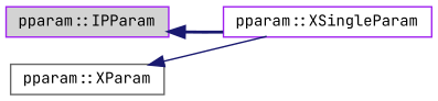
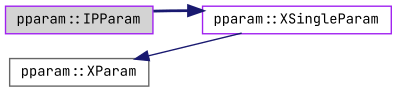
  digraph {
    fontname="JetBrains Mono"
    rankdir=LR
    node [color=purple fillcolor=white fontname="JetBrains Mono" fontsize=10 shape=record style=filled]
    edge [color=midnightblue dir=back fontname="JetBrains Mono" fontsize=10 labelfontname=Helvetica labelfontsize=10]
    n1 [fillcolor=lightgrey height=0.2 label="pparam::IPParam" width=0.4]
    n2 [height=0.2 label="pparam::XSingleParam" width=0.4]
    n3 [color=gray40 height=0.2 label="pparam::XParam" width=0.4]
-   n1 -> n2 [style=bold]
+   n2 -> n1 [style=bold]
    n3 -> n2 [style=solid]
  }
